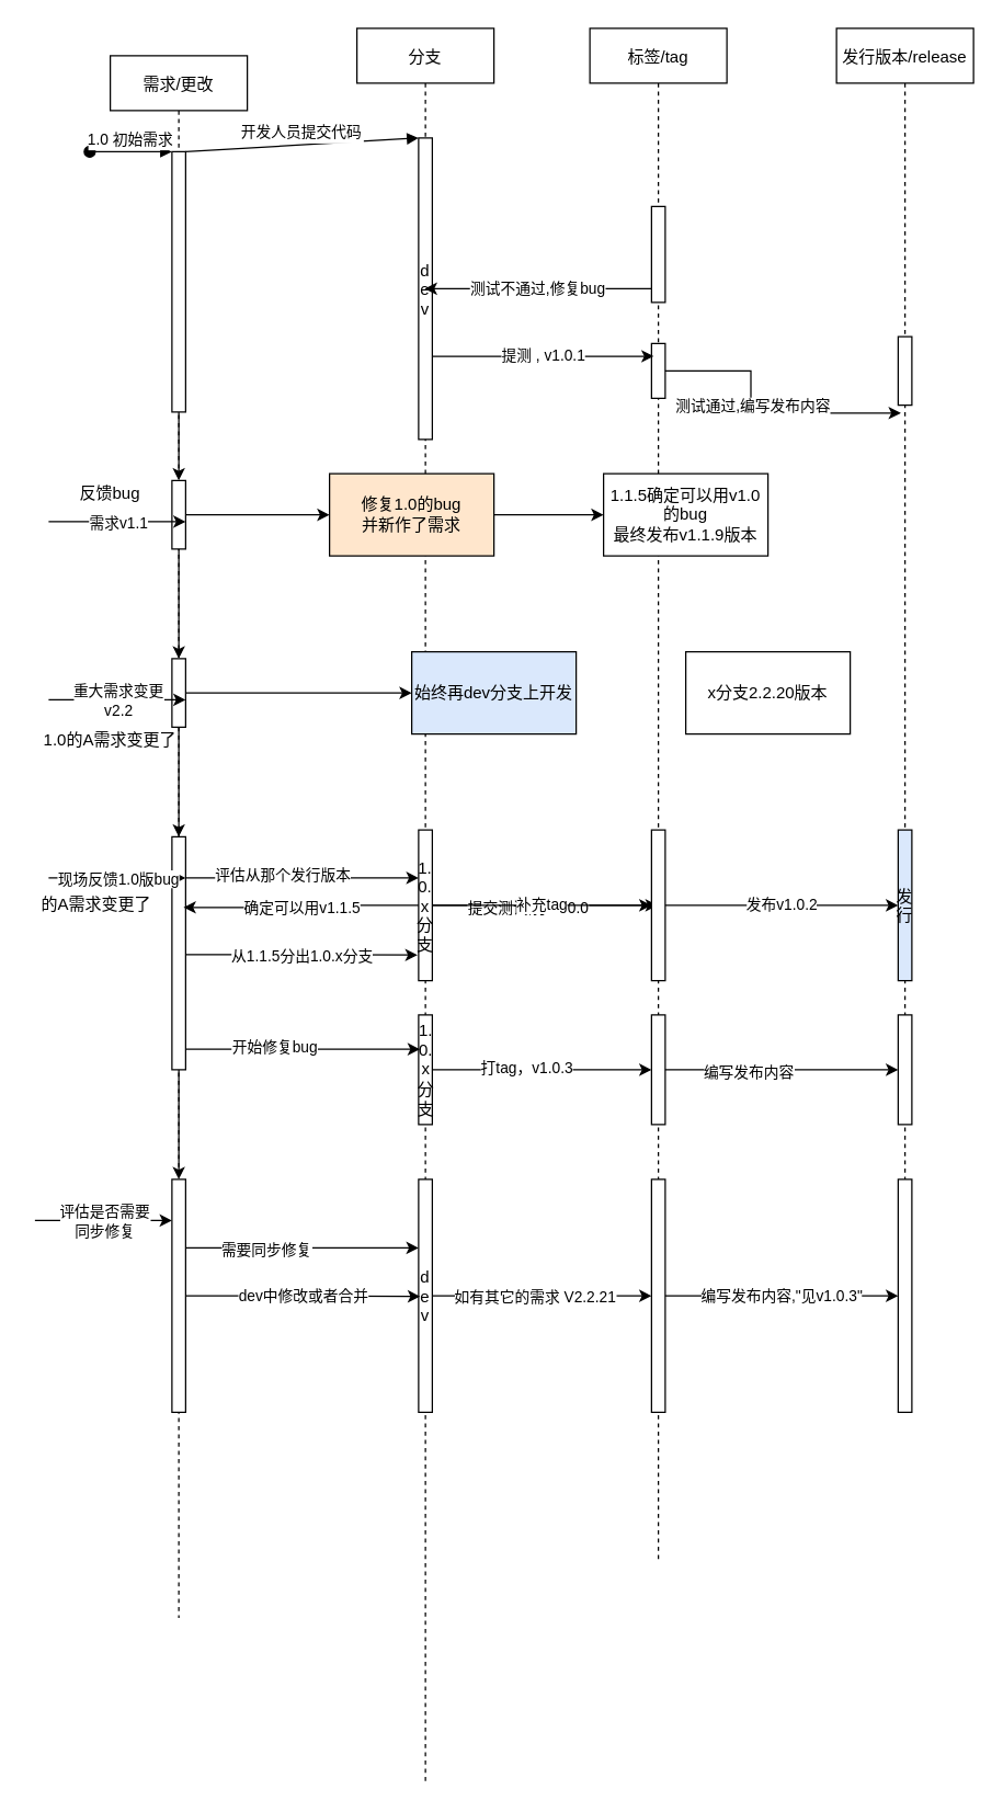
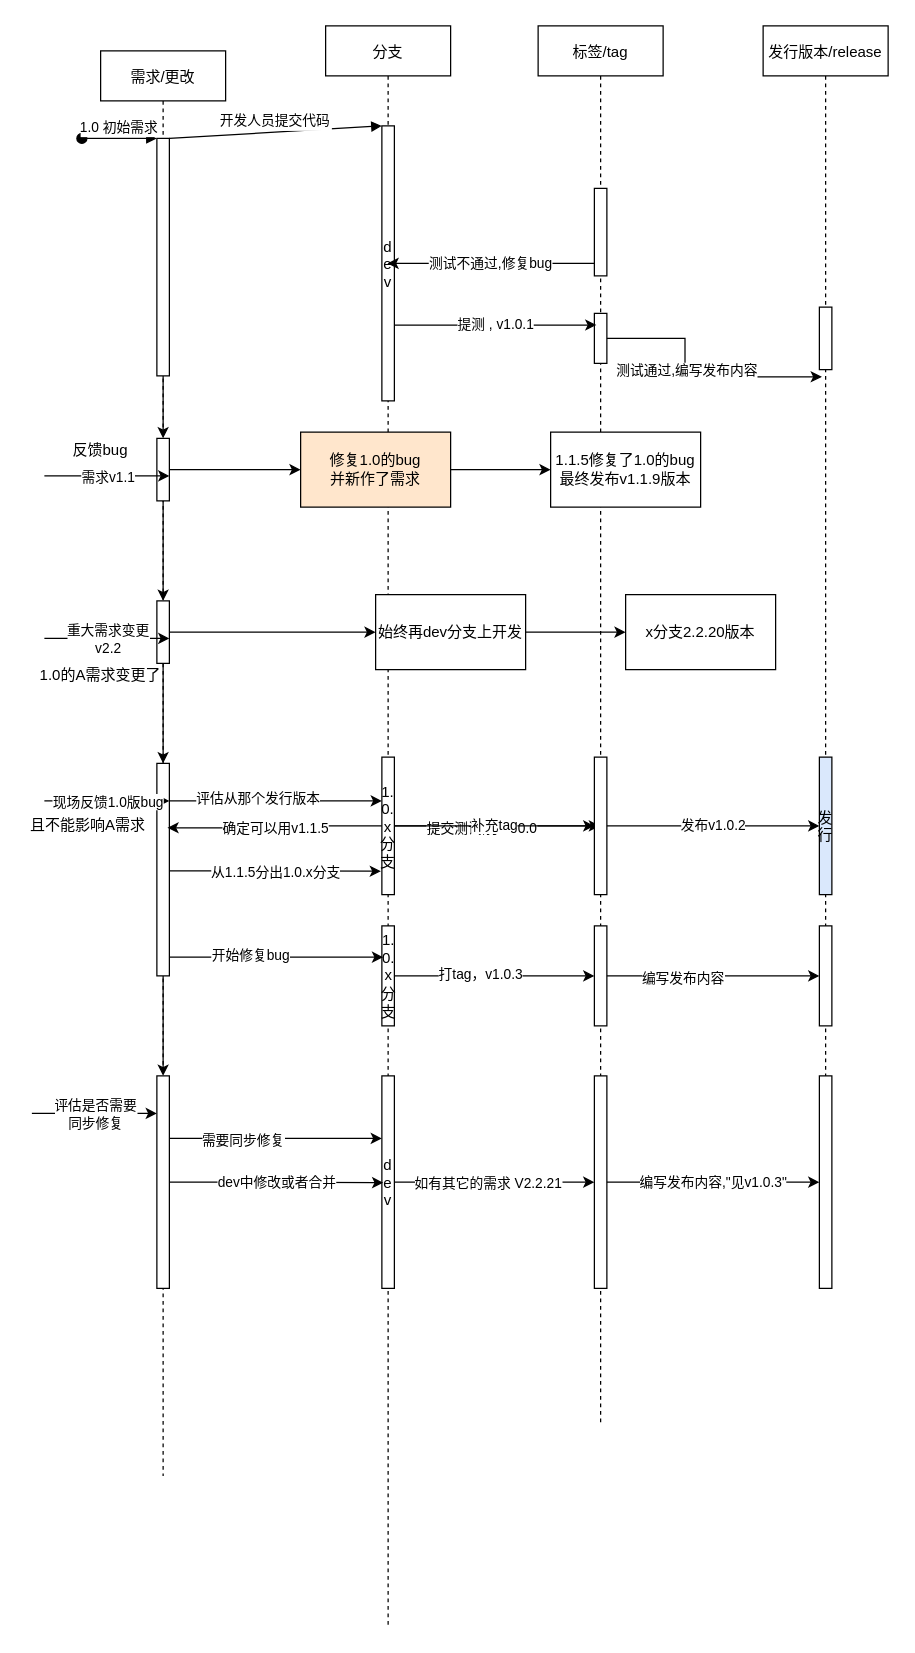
  <mxCell id="0" />
  <mxCell id="1" parent="0" />
  <mxCell id="2" value="需求/更改" style="shape=umlLifeline;perimeter=lifelinePerimeter;container=1;collapsible=0;recursiveResize=0;rounded=0;shadow=0;strokeWidth=1;" parent="1" vertex="1"><mxGeometry x="80" y="40" width="100" height="1140" as="geometry" /></mxCell>
  <mxCell id="3" value="" style="points=[];perimeter=orthogonalPerimeter;rounded=0;shadow=0;strokeWidth=1;" parent="2" vertex="1"><mxGeometry x="45" y="70" width="10" height="190" as="geometry" /></mxCell>
  <mxCell id="4" value="1.0 初始需求" style="verticalAlign=bottom;startArrow=oval;endArrow=block;startSize=8;shadow=0;strokeWidth=1;" parent="2" target="3" edge="1"><mxGeometry relative="1" as="geometry"><mxPoint x="-15" y="70" as="sourcePoint" /></mxGeometry></mxCell>
  <mxCell id="5" value="" style="edgeStyle=orthogonalEdgeStyle;rounded=0;orthogonalLoop=1;jettySize=auto;html=1;" edge="1" parent="1" source="7" target="13"><mxGeometry relative="1" as="geometry"><Array as="points"><mxPoint x="440" y="170" /><mxPoint x="440" y="170" /></Array></mxGeometry></mxCell>
  <mxCell id="6" value="提交测试,打v1.0.0" style="edgeLabel;html=1;align=center;verticalAlign=middle;resizable=0;points=[];" vertex="1" connectable="0" parent="5"><mxGeometry x="-0.126" y="-1" relative="1" as="geometry"><mxPoint x="1" as="offset" /></mxGeometry></mxCell>
  <mxCell id="7" value="分支" style="shape=umlLifeline;perimeter=lifelinePerimeter;container=1;collapsible=0;recursiveResize=0;rounded=0;shadow=0;strokeWidth=1;" parent="1" vertex="1"><mxGeometry x="260" y="20" width="100" height="1280" as="geometry" /></mxCell>
  <mxCell id="8" value="d&#10;e&#10;v" style="points=[];perimeter=orthogonalPerimeter;rounded=0;shadow=0;strokeWidth=1;" parent="7" vertex="1"><mxGeometry x="45" y="80" width="10" height="220" as="geometry" /></mxCell>
  <mxCell id="9" value="1.&#10;0.&#10;x&#10;分&#10;支" style="points=[];perimeter=orthogonalPerimeter;rounded=0;shadow=0;strokeWidth=1;" vertex="1" parent="7"><mxGeometry x="45" y="585" width="10" height="110" as="geometry" /></mxCell>
  <mxCell id="10" value="1.&lt;br style=&quot;padding: 0px ; margin: 0px&quot;&gt;0.&lt;br style=&quot;padding: 0px ; margin: 0px&quot;&gt;x&lt;br style=&quot;padding: 0px ; margin: 0px&quot;&gt;分&lt;br style=&quot;padding: 0px ; margin: 0px&quot;&gt;支" style="html=1;points=[];perimeter=orthogonalPerimeter;" vertex="1" parent="7"><mxGeometry x="45" y="720" width="10" height="80" as="geometry" /></mxCell>
  <mxCell id="11" value="d&#10;e&#10;v" style="points=[];perimeter=orthogonalPerimeter;rounded=0;shadow=0;strokeWidth=1;" vertex="1" parent="7"><mxGeometry x="45" y="840" width="10" height="170" as="geometry" /></mxCell>
  <mxCell id="12" value="开发人员提交代码" style="verticalAlign=bottom;endArrow=block;entryX=0;entryY=0;shadow=0;strokeWidth=1;" parent="1" source="3" target="8" edge="1"><mxGeometry relative="1" as="geometry"><mxPoint x="235" y="100" as="sourcePoint" /></mxGeometry></mxCell>
  <mxCell id="13" value="标签/tag" style="shape=umlLifeline;perimeter=lifelinePerimeter;container=1;collapsible=0;recursiveResize=0;rounded=0;shadow=0;strokeWidth=1;" vertex="1" parent="1"><mxGeometry x="430" y="20" width="100" height="1120" as="geometry" /></mxCell>
  <mxCell id="14" value="" style="points=[];perimeter=orthogonalPerimeter;rounded=0;shadow=0;strokeWidth=1;" vertex="1" parent="13"><mxGeometry x="45" y="130" width="10" height="70" as="geometry" /></mxCell>
  <mxCell id="15" value="" style="points=[];perimeter=orthogonalPerimeter;rounded=0;shadow=0;strokeWidth=1;" vertex="1" parent="13"><mxGeometry x="45" y="230" width="10" height="40" as="geometry" /></mxCell>
  <mxCell id="16" value="" style="points=[];perimeter=orthogonalPerimeter;rounded=0;shadow=0;strokeWidth=1;" vertex="1" parent="13"><mxGeometry x="45" y="585" width="10" height="110" as="geometry" /></mxCell>
  <mxCell id="17" value="" style="html=1;points=[];perimeter=orthogonalPerimeter;" vertex="1" parent="13"><mxGeometry x="45" y="720" width="10" height="80" as="geometry" /></mxCell>
  <mxCell id="18" value="" style="points=[];perimeter=orthogonalPerimeter;rounded=0;shadow=0;strokeWidth=1;" vertex="1" parent="13"><mxGeometry x="45" y="840" width="10" height="170" as="geometry" /></mxCell>
  <mxCell id="19" value="发行版本/release" style="shape=umlLifeline;perimeter=lifelinePerimeter;container=1;collapsible=0;recursiveResize=0;rounded=0;shadow=0;strokeWidth=1;" vertex="1" parent="1"><mxGeometry x="610" y="20" width="100" height="1010" as="geometry" /></mxCell>
  <mxCell id="20" value="" style="points=[];perimeter=orthogonalPerimeter;rounded=0;shadow=0;strokeWidth=1;" vertex="1" parent="19"><mxGeometry x="45" y="225" width="10" height="50" as="geometry" /></mxCell>
  <mxCell id="21" value="发&#10;行" style="points=[];perimeter=orthogonalPerimeter;rounded=0;shadow=0;strokeWidth=1;fillColor=#dae8fc;" vertex="1" parent="19"><mxGeometry x="45" y="585" width="10" height="110" as="geometry" /></mxCell>
  <mxCell id="22" value="" style="html=1;points=[];perimeter=orthogonalPerimeter;" vertex="1" parent="19"><mxGeometry x="45" y="720" width="10" height="80" as="geometry" /></mxCell>
  <mxCell id="23" value="" style="points=[];perimeter=orthogonalPerimeter;rounded=0;shadow=0;strokeWidth=1;" vertex="1" parent="19"><mxGeometry x="45" y="840" width="10" height="170" as="geometry" /></mxCell>
  <mxCell id="24" value="测试不通过,修复bug" style="edgeStyle=orthogonalEdgeStyle;rounded=0;orthogonalLoop=1;jettySize=auto;html=1;" edge="1" parent="1" source="14" target="7"><mxGeometry relative="1" as="geometry"><Array as="points"><mxPoint x="370" y="210" /><mxPoint x="370" y="210" /></Array></mxGeometry></mxCell>
  <mxCell id="25" value="提测 , v1.0.1" style="edgeStyle=orthogonalEdgeStyle;rounded=0;orthogonalLoop=1;jettySize=auto;html=1;entryX=0.162;entryY=0.233;entryDx=0;entryDy=0;entryPerimeter=0;" edge="1" parent="1"><mxGeometry relative="1" as="geometry"><mxPoint x="476.62" y="259.32" as="targetPoint" /><mxPoint x="315" y="259.31" as="sourcePoint" /><Array as="points"><mxPoint x="395" y="259" /></Array></mxGeometry></mxCell>
  <mxCell id="26" style="edgeStyle=orthogonalEdgeStyle;rounded=0;orthogonalLoop=1;jettySize=auto;html=1;entryX=0.47;entryY=0.278;entryDx=0;entryDy=0;entryPerimeter=0;" edge="1" parent="1" source="15" target="19"><mxGeometry relative="1" as="geometry" /></mxCell>
  <mxCell id="27" value="测试通过,编写发布内容" style="edgeLabel;html=1;align=center;verticalAlign=middle;resizable=0;points=[];" vertex="1" connectable="0" parent="26"><mxGeometry x="-0.136" y="1" relative="1" as="geometry"><mxPoint as="offset" /></mxGeometry></mxCell>
  <mxCell id="28" value="" style="edgeStyle=orthogonalEdgeStyle;rounded=0;orthogonalLoop=1;jettySize=auto;html=1;" edge="1" parent="1" source="30" target="36"><mxGeometry relative="1" as="geometry" /></mxCell>
  <mxCell id="29" value="" style="edgeStyle=orthogonalEdgeStyle;rounded=0;orthogonalLoop=1;jettySize=auto;html=1;" edge="1" parent="1" source="30" target="52"><mxGeometry relative="1" as="geometry" /></mxCell>
  <mxCell id="30" value="" style="points=[];perimeter=orthogonalPerimeter;rounded=0;shadow=0;strokeWidth=1;" vertex="1" parent="1"><mxGeometry x="125" y="350" width="10" height="50" as="geometry" /></mxCell>
  <mxCell id="31" value="" style="edgeStyle=orthogonalEdgeStyle;rounded=0;orthogonalLoop=1;jettySize=auto;html=1;" edge="1" parent="1" source="3" target="30"><mxGeometry relative="1" as="geometry" /></mxCell>
  <mxCell id="32" value="" style="endArrow=classic;html=1;" edge="1" parent="1"><mxGeometry relative="1" as="geometry"><mxPoint x="25" y="890" as="sourcePoint" /><mxPoint x="125" y="890" as="targetPoint" /></mxGeometry></mxCell>
  <mxCell id="33" value="评估是否需要&lt;br&gt;同步修复" style="edgeLabel;resizable=0;html=1;align=center;verticalAlign=middle;" connectable="0" vertex="1" parent="32"><mxGeometry relative="1" as="geometry" /></mxCell>
  <mxCell id="34" value="" style="edgeStyle=orthogonalEdgeStyle;rounded=0;orthogonalLoop=1;jettySize=auto;html=1;" edge="1" parent="1" source="36" target="46"><mxGeometry relative="1" as="geometry" /></mxCell>
  <mxCell id="35" value="" style="edgeStyle=orthogonalEdgeStyle;rounded=0;orthogonalLoop=1;jettySize=auto;html=1;" edge="1" parent="1" source="36" target="55"><mxGeometry relative="1" as="geometry" /></mxCell>
  <mxCell id="36" value="" style="points=[];perimeter=orthogonalPerimeter;rounded=0;shadow=0;strokeWidth=1;" vertex="1" parent="1"><mxGeometry x="125" y="480" width="10" height="50" as="geometry" /></mxCell>
  <mxCell id="37" value="" style="endArrow=classic;html=1;" edge="1" parent="1"><mxGeometry relative="1" as="geometry"><mxPoint x="35" y="380" as="sourcePoint" /><mxPoint x="135" y="380" as="targetPoint" /></mxGeometry></mxCell>
  <mxCell id="38" value="需求v1.1" style="edgeLabel;resizable=0;html=1;align=center;verticalAlign=middle;" connectable="0" vertex="1" parent="37"><mxGeometry relative="1" as="geometry" /></mxCell>
  <mxCell id="39" value="" style="edgeStyle=orthogonalEdgeStyle;rounded=0;orthogonalLoop=1;jettySize=auto;html=1;" edge="1" parent="1" source="46" target="9"><mxGeometry relative="1" as="geometry"><Array as="points"><mxPoint x="190" y="640" /><mxPoint x="190" y="640" /></Array></mxGeometry></mxCell>
  <mxCell id="40" value="评估从那个发行版本" style="edgeLabel;html=1;align=center;verticalAlign=middle;resizable=0;points=[];" vertex="1" connectable="0" parent="39"><mxGeometry x="-0.319" y="3" relative="1" as="geometry"><mxPoint x="12.24" as="offset" /></mxGeometry></mxCell>
  <mxCell id="41" style="edgeStyle=orthogonalEdgeStyle;rounded=0;orthogonalLoop=1;jettySize=auto;html=1;entryX=-0.076;entryY=0.83;entryDx=0;entryDy=0;entryPerimeter=0;" edge="1" parent="1" source="46" target="9"><mxGeometry relative="1" as="geometry"><Array as="points"><mxPoint x="180" y="696" /><mxPoint x="180" y="696" /></Array></mxGeometry></mxCell>
  <mxCell id="42" value="从1.1.5分出1.0.x分支" style="edgeLabel;html=1;align=center;verticalAlign=middle;resizable=0;points=[];" vertex="1" connectable="0" parent="41"><mxGeometry x="-0.139" y="-1" relative="1" as="geometry"><mxPoint x="11.21" y="-1.03" as="offset" /></mxGeometry></mxCell>
  <mxCell id="43" style="edgeStyle=orthogonalEdgeStyle;rounded=0;orthogonalLoop=1;jettySize=auto;html=1;" edge="1" parent="1" source="46"><mxGeometry relative="1" as="geometry"><mxPoint x="306" y="765" as="targetPoint" /><Array as="points"><mxPoint x="306" y="765" /></Array></mxGeometry></mxCell>
  <mxCell id="44" value="开始修复bug" style="edgeLabel;html=1;align=center;verticalAlign=middle;resizable=0;points=[];" vertex="1" connectable="0" parent="43"><mxGeometry x="-0.253" y="2" relative="1" as="geometry"><mxPoint as="offset" /></mxGeometry></mxCell>
  <mxCell id="45" value="" style="edgeStyle=orthogonalEdgeStyle;rounded=0;orthogonalLoop=1;jettySize=auto;html=1;startArrow=none;startFill=0;" edge="1" parent="1" source="46" target="68"><mxGeometry relative="1" as="geometry" /></mxCell>
  <mxCell id="46" value="" style="points=[];perimeter=orthogonalPerimeter;rounded=0;shadow=0;strokeWidth=1;" vertex="1" parent="1"><mxGeometry x="125" y="610" width="10" height="170" as="geometry" /></mxCell>
  <mxCell id="47" value="" style="endArrow=classic;html=1;" edge="1" parent="1"><mxGeometry relative="1" as="geometry"><mxPoint x="35" y="510" as="sourcePoint" /><mxPoint x="135" y="510" as="targetPoint" /></mxGeometry></mxCell>
  <mxCell id="48" value="重大需求变更&lt;br&gt;v2.2" style="edgeLabel;resizable=0;html=1;align=center;verticalAlign=middle;" connectable="0" vertex="1" parent="47"><mxGeometry relative="1" as="geometry" /></mxCell>
- <mxCell id="49" value="的A需求变更了" style="text;html=1;strokeColor=none;fillColor=none;align=center;verticalAlign=middle;whiteSpace=wrap;rounded=0;" vertex="1" parent="1"><mxGeometry x="20" y="650" width="100" height="20" as="geometry" /></mxCell>
+ <mxCell id="49" value="且不能影响A需求" style="text;html=1;strokeColor=none;fillColor=none;align=center;verticalAlign=middle;whiteSpace=wrap;rounded=0;" vertex="1" parent="1"><mxGeometry x="20" y="650" width="100" height="20" as="geometry" /></mxCell>
  <mxCell id="50" value="反馈bug" style="text;html=1;strokeColor=none;fillColor=none;align=center;verticalAlign=middle;whiteSpace=wrap;rounded=0;" vertex="1" parent="1"><mxGeometry x="50" y="350" width="60" height="20" as="geometry" /></mxCell>
  <mxCell id="51" value="" style="edgeStyle=orthogonalEdgeStyle;rounded=0;orthogonalLoop=1;jettySize=auto;html=1;" edge="1" parent="1" source="52" target="53"><mxGeometry relative="1" as="geometry" /></mxCell>
  <mxCell id="52" value="修复1.0的bug&lt;br&gt;并新作了需求" style="whiteSpace=wrap;html=1;rounded=0;shadow=0;strokeWidth=1;fillColor=#ffe6cc;" vertex="1" parent="1"><mxGeometry x="240" y="345" width="120" height="60" as="geometry" /></mxCell>
- <mxCell id="53" value="1.1.5确定可以用v1.0的bug&lt;br&gt;最终发布v1.1.9版本" style="whiteSpace=wrap;html=1;rounded=0;shadow=0;strokeWidth=1;" vertex="1" parent="1"><mxGeometry x="440" y="345" width="120" height="60" as="geometry" /></mxCell>
- <mxCell id="55" value="始终再dev分支上开发" style="whiteSpace=wrap;html=1;rounded=0;shadow=0;strokeWidth=1;fillColor=#dae8fc;" vertex="1" parent="1"><mxGeometry x="300" y="475" width="120" height="60" as="geometry" /></mxCell>
+ <mxCell id="53" value="1.1.5修复了1.0的bug&lt;br&gt;最终发布v1.1.9版本" style="whiteSpace=wrap;html=1;rounded=0;shadow=0;strokeWidth=1;" vertex="1" parent="1"><mxGeometry x="440" y="345" width="120" height="60" as="geometry" /></mxCell>
+ <mxCell id="54" value="" style="edgeStyle=orthogonalEdgeStyle;rounded=0;orthogonalLoop=1;jettySize=auto;html=1;" edge="1" parent="1" source="55" target="56"><mxGeometry relative="1" as="geometry" /></mxCell>
+ <mxCell id="55" value="始终再dev分支上开发" style="whiteSpace=wrap;html=1;rounded=0;shadow=0;strokeWidth=1;" vertex="1" parent="1"><mxGeometry x="300" y="475" width="120" height="60" as="geometry" /></mxCell>
  <mxCell id="56" value="x分支2.2.20版本" style="whiteSpace=wrap;html=1;rounded=0;shadow=0;strokeWidth=1;" vertex="1" parent="1"><mxGeometry x="500" y="475" width="120" height="60" as="geometry" /></mxCell>
  <mxCell id="57" value="1.0的A需求变更了" style="text;html=1;strokeColor=none;fillColor=none;align=center;verticalAlign=middle;whiteSpace=wrap;rounded=0;" vertex="1" parent="1"><mxGeometry x="30" y="530" width="100" height="20" as="geometry" /></mxCell>
  <mxCell id="58" value="确定可以用v1.1.5" style="edgeStyle=orthogonalEdgeStyle;rounded=0;orthogonalLoop=1;jettySize=auto;html=1;entryX=0.845;entryY=0.303;entryDx=0;entryDy=0;entryPerimeter=0;" edge="1" parent="1" source="9" target="46"><mxGeometry relative="1" as="geometry" /></mxCell>
  <mxCell id="59" value="补充tag" style="edgeStyle=orthogonalEdgeStyle;rounded=0;orthogonalLoop=1;jettySize=auto;html=1;" edge="1" parent="1" source="9" target="16"><mxGeometry relative="1" as="geometry" /></mxCell>
  <mxCell id="60" value="发布v1.0.2" style="edgeStyle=orthogonalEdgeStyle;rounded=0;orthogonalLoop=1;jettySize=auto;html=1;" edge="1" parent="1" source="16" target="21"><mxGeometry relative="1" as="geometry" /></mxCell>
  <mxCell id="61" value="" style="edgeStyle=orthogonalEdgeStyle;rounded=0;orthogonalLoop=1;jettySize=auto;html=1;" edge="1" parent="1" source="10" target="17"><mxGeometry relative="1" as="geometry" /></mxCell>
  <mxCell id="62" value="打tag，v1.0.3" style="edgeLabel;html=1;align=center;verticalAlign=middle;resizable=0;points=[];" vertex="1" connectable="0" parent="61"><mxGeometry x="-0.154" y="2" relative="1" as="geometry"><mxPoint as="offset" /></mxGeometry></mxCell>
  <mxCell id="63" value="" style="edgeStyle=orthogonalEdgeStyle;rounded=0;orthogonalLoop=1;jettySize=auto;html=1;" edge="1" parent="1" source="17" target="22"><mxGeometry relative="1" as="geometry" /></mxCell>
  <mxCell id="64" value="编写发布内容" style="edgeLabel;html=1;align=center;verticalAlign=middle;resizable=0;points=[];" vertex="1" connectable="0" parent="63"><mxGeometry x="-0.289" y="-1" relative="1" as="geometry"><mxPoint as="offset" /></mxGeometry></mxCell>
  <mxCell id="65" value="" style="edgeStyle=orthogonalEdgeStyle;rounded=0;orthogonalLoop=1;jettySize=auto;html=1;startArrow=none;startFill=0;" edge="1" parent="1" source="68" target="11"><mxGeometry relative="1" as="geometry"><Array as="points"><mxPoint x="250" y="910" /><mxPoint x="250" y="910" /></Array></mxGeometry></mxCell>
  <mxCell id="66" value="需要同步修复" style="edgeLabel;html=1;align=center;verticalAlign=middle;resizable=0;points=[];" vertex="1" connectable="0" parent="65"><mxGeometry x="-0.319" y="-1" relative="1" as="geometry"><mxPoint as="offset" /></mxGeometry></mxCell>
  <mxCell id="67" value="dev中修改或者合并" style="edgeStyle=orthogonalEdgeStyle;rounded=0;orthogonalLoop=1;jettySize=auto;html=1;entryX=0.461;entryY=0.723;entryDx=0;entryDy=0;entryPerimeter=0;startArrow=none;startFill=0;" edge="1" parent="1" source="68" target="7"><mxGeometry relative="1" as="geometry" /></mxCell>
  <mxCell id="68" value="" style="points=[];perimeter=orthogonalPerimeter;rounded=0;shadow=0;strokeWidth=1;" vertex="1" parent="1"><mxGeometry x="125" y="860" width="10" height="170" as="geometry" /></mxCell>
  <mxCell id="69" value="" style="endArrow=classic;html=1;" edge="1" parent="1"><mxGeometry relative="1" as="geometry"><mxPoint x="35" y="640" as="sourcePoint" /><mxPoint x="135" y="640" as="targetPoint" /></mxGeometry></mxCell>
  <mxCell id="70" value="现场反馈1.0版bug" style="edgeLabel;resizable=0;html=1;align=center;verticalAlign=middle;" connectable="0" vertex="1" parent="69"><mxGeometry relative="1" as="geometry" /></mxCell>
  <mxCell id="71" value="" style="edgeStyle=orthogonalEdgeStyle;rounded=0;orthogonalLoop=1;jettySize=auto;html=1;startArrow=none;startFill=0;" edge="1" parent="1" source="11" target="18"><mxGeometry relative="1" as="geometry" /></mxCell>
  <mxCell id="72" value="如有其它的需求 V2.2.21" style="edgeLabel;html=1;align=center;verticalAlign=middle;resizable=0;points=[];" vertex="1" connectable="0" parent="71"><mxGeometry x="-0.259" y="-2" relative="1" as="geometry"><mxPoint x="15.69" y="-2" as="offset" /></mxGeometry></mxCell>
  <mxCell id="73" value="编写发布内容,&quot;见v1.0.3&quot;" style="edgeStyle=orthogonalEdgeStyle;rounded=0;orthogonalLoop=1;jettySize=auto;html=1;startArrow=none;startFill=0;" edge="1" parent="1" source="18" target="23"><mxGeometry relative="1" as="geometry" /></mxCell>
